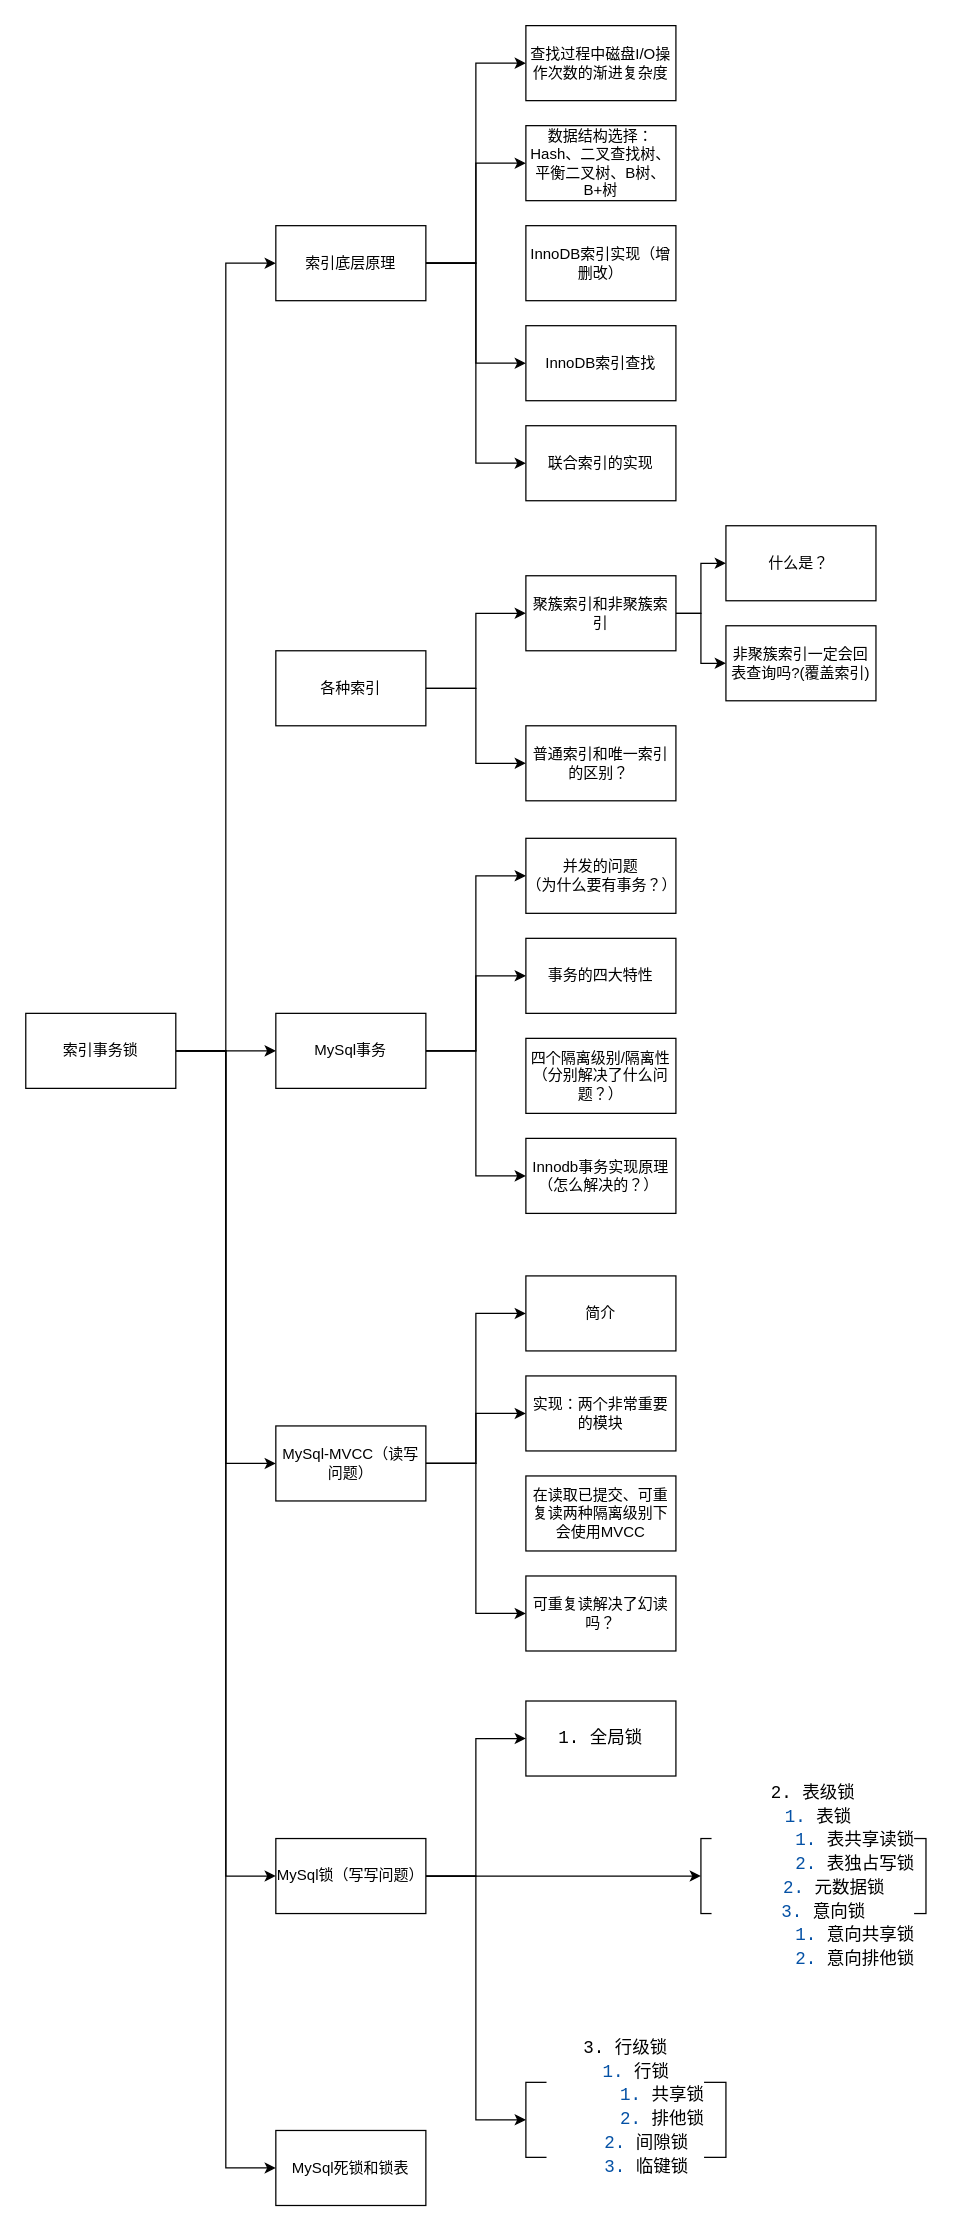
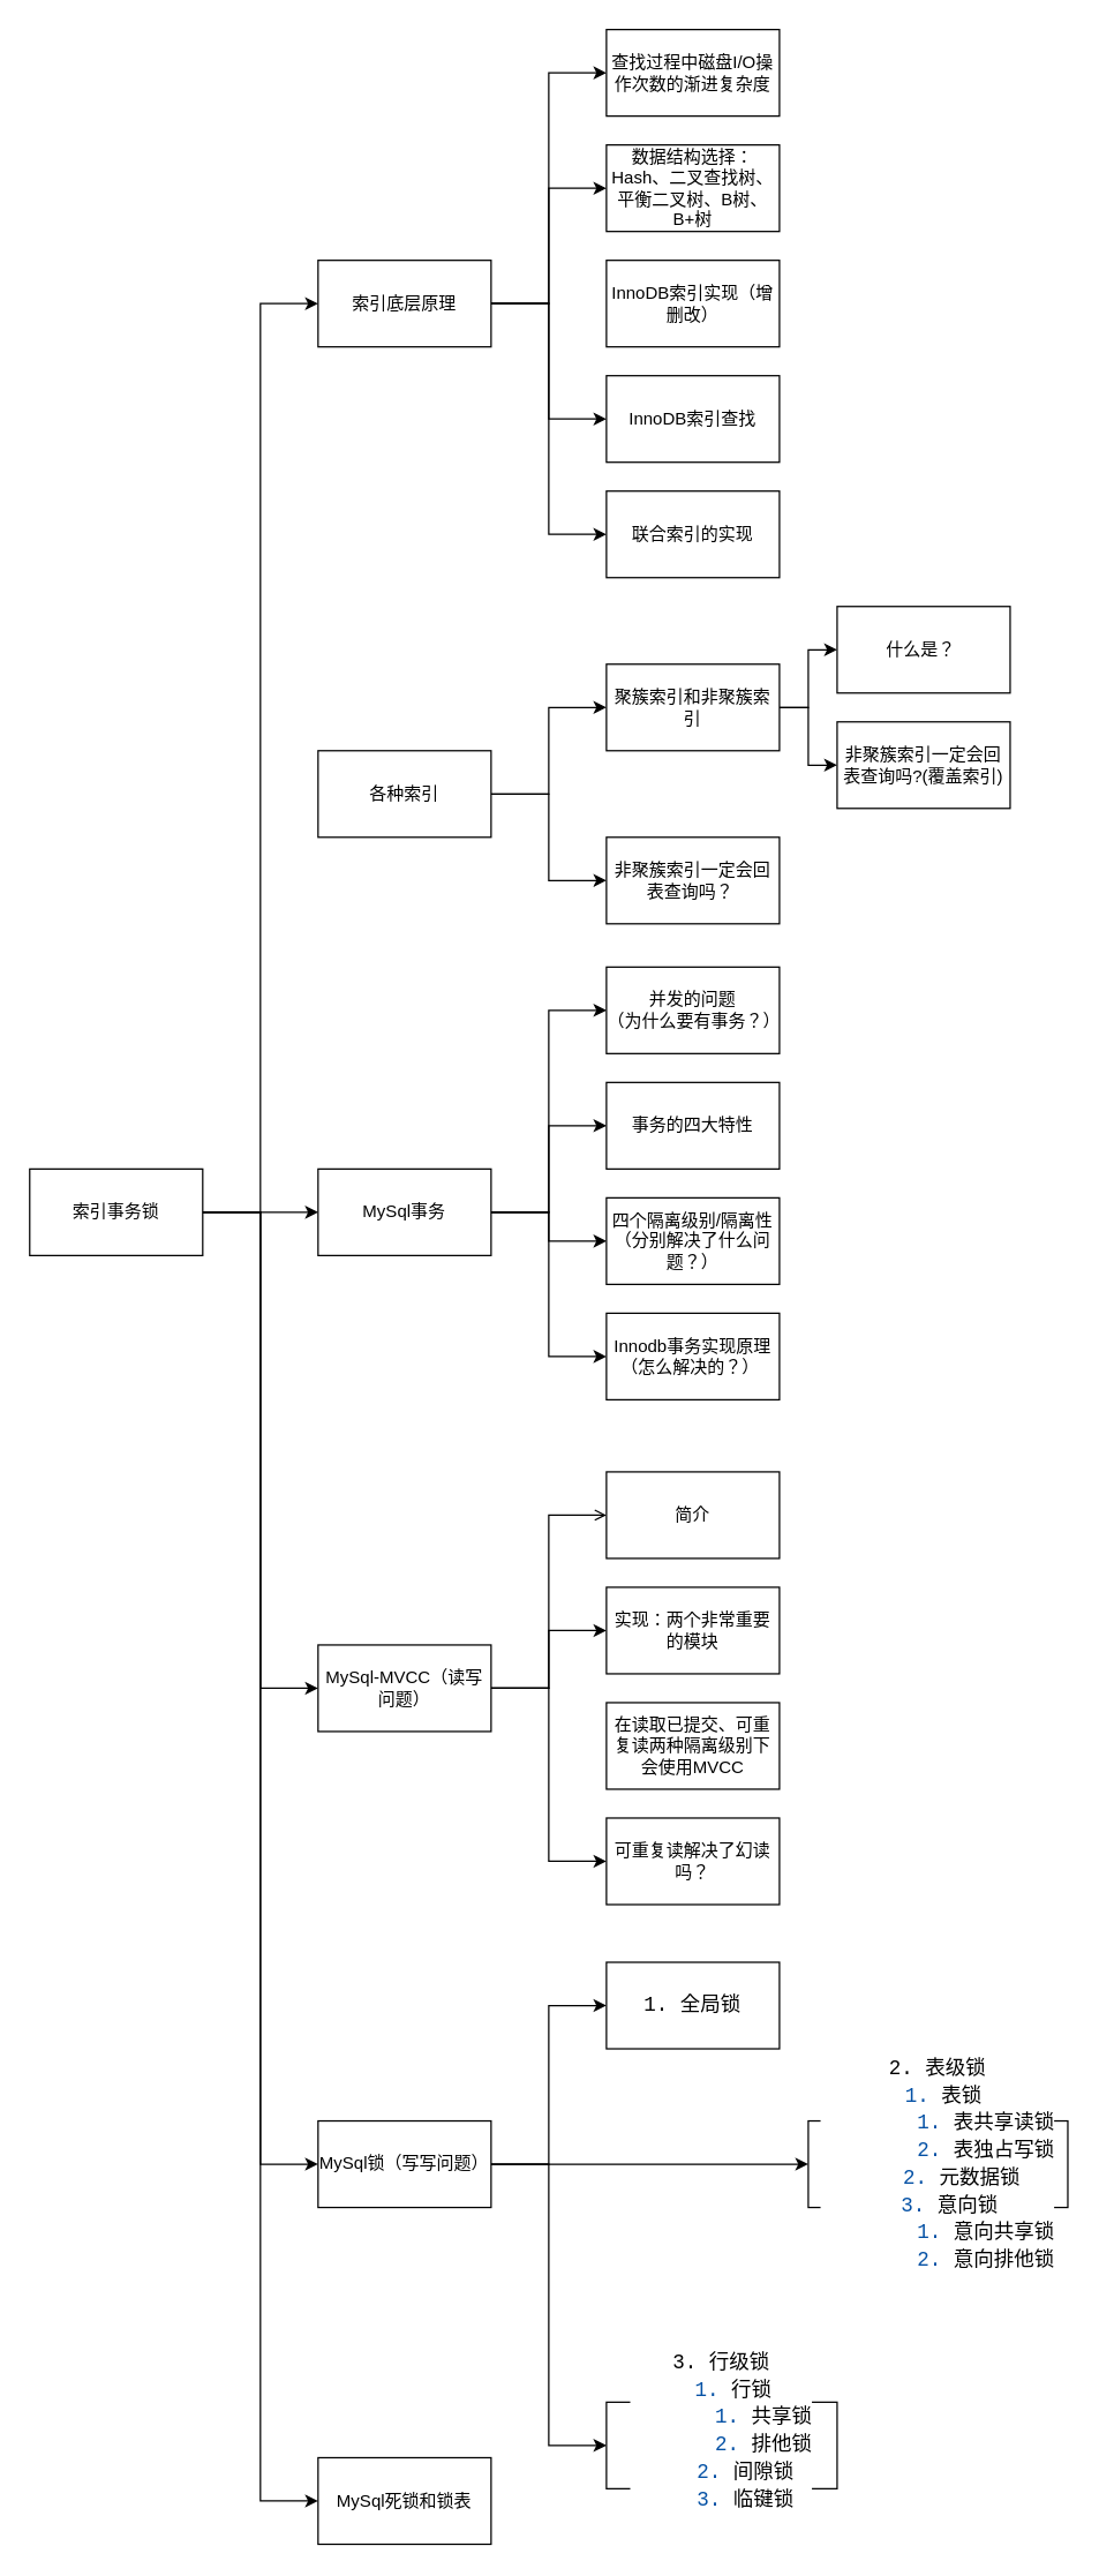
  <mxCell id="0" />
  <mxCell id="1" parent="0" />
  <mxCell id="2" value="" style="edgeStyle=orthogonalEdgeStyle;rounded=0;orthogonalLoop=1;jettySize=auto;html=1;entryX=0;entryY=0.5;entryDx=0;entryDy=0;" parent="1" source="7" target="12" edge="1"><mxGeometry relative="1" as="geometry" /></mxCell>
  <mxCell id="3" style="edgeStyle=orthogonalEdgeStyle;rounded=0;orthogonalLoop=1;jettySize=auto;html=1;entryX=0;entryY=0.5;entryDx=0;entryDy=0;" parent="1" source="7" target="20" edge="1"><mxGeometry relative="1" as="geometry" /></mxCell>
  <mxCell id="4" style="edgeStyle=orthogonalEdgeStyle;rounded=0;orthogonalLoop=1;jettySize=auto;html=1;entryX=0;entryY=0.5;entryDx=0;entryDy=0;" parent="1" source="7" target="24" edge="1"><mxGeometry relative="1" as="geometry" /></mxCell>
  <mxCell id="5" style="edgeStyle=orthogonalEdgeStyle;rounded=0;orthogonalLoop=1;jettySize=auto;html=1;entryX=0;entryY=0.5;entryDx=0;entryDy=0;" parent="1" source="7" target="28" edge="1"><mxGeometry relative="1" as="geometry" /></mxCell>
  <mxCell id="6" style="edgeStyle=orthogonalEdgeStyle;rounded=0;orthogonalLoop=1;jettySize=auto;html=1;entryX=0;entryY=0.5;entryDx=0;entryDy=0;" parent="1" source="7" target="29" edge="1"><mxGeometry relative="1" as="geometry" /></mxCell>
  <mxCell id="7" value="索引事务锁" style="rounded=0;whiteSpace=wrap;html=1;" parent="1" vertex="1"><mxGeometry x="20" y="810" width="120" height="60" as="geometry" /></mxCell>
  <mxCell id="8" value="" style="edgeStyle=orthogonalEdgeStyle;rounded=0;orthogonalLoop=1;jettySize=auto;html=1;entryX=0;entryY=0.5;entryDx=0;entryDy=0;" parent="1" source="12" target="30" edge="1"><mxGeometry relative="1" as="geometry" /></mxCell>
  <mxCell id="9" style="edgeStyle=orthogonalEdgeStyle;rounded=0;orthogonalLoop=1;jettySize=auto;html=1;entryX=0;entryY=0.5;entryDx=0;entryDy=0;" parent="1" source="12" target="31" edge="1"><mxGeometry relative="1" as="geometry" /></mxCell>
  <mxCell id="10" style="edgeStyle=orthogonalEdgeStyle;rounded=0;orthogonalLoop=1;jettySize=auto;html=1;entryX=0;entryY=0.5;entryDx=0;entryDy=0;" parent="1" source="12" target="33" edge="1"><mxGeometry relative="1" as="geometry" /></mxCell>
  <mxCell id="11" style="edgeStyle=orthogonalEdgeStyle;rounded=0;orthogonalLoop=1;jettySize=auto;html=1;entryX=0;entryY=0.5;entryDx=0;entryDy=0;" parent="1" source="12" target="34" edge="1"><mxGeometry relative="1" as="geometry" /></mxCell>
  <mxCell id="12" value="索引底层原理" style="rounded=0;whiteSpace=wrap;html=1;" parent="1" vertex="1"><mxGeometry x="220" y="180" width="120" height="60" as="geometry" /></mxCell>
  <mxCell id="13" value="" style="edgeStyle=orthogonalEdgeStyle;rounded=0;orthogonalLoop=1;jettySize=auto;html=1;entryX=0;entryY=0.5;entryDx=0;entryDy=0;" parent="1" source="15" target="37" edge="1"><mxGeometry relative="1" as="geometry" /></mxCell>
  <mxCell id="14" style="edgeStyle=orthogonalEdgeStyle;rounded=0;orthogonalLoop=1;jettySize=auto;html=1;entryX=0;entryY=0.5;entryDx=0;entryDy=0;" parent="1" source="15" target="38" edge="1"><mxGeometry relative="1" as="geometry" /></mxCell>
  <mxCell id="15" value="各种索引" style="rounded=0;whiteSpace=wrap;html=1;" parent="1" vertex="1"><mxGeometry x="220" y="520" width="120" height="60" as="geometry" /></mxCell>
  <mxCell id="16" value="" style="edgeStyle=orthogonalEdgeStyle;rounded=0;orthogonalLoop=1;jettySize=auto;html=1;entryX=0;entryY=0.5;entryDx=0;entryDy=0;" parent="1" source="20" target="41" edge="1"><mxGeometry relative="1" as="geometry" /></mxCell>
  <mxCell id="17" style="edgeStyle=orthogonalEdgeStyle;rounded=0;orthogonalLoop=1;jettySize=auto;html=1;entryX=0;entryY=0.5;entryDx=0;entryDy=0;" parent="1" source="20" target="42" edge="1"><mxGeometry relative="1" as="geometry" /></mxCell>
+ <mxCell id="18" style="edgeStyle=orthogonalEdgeStyle;rounded=0;orthogonalLoop=1;jettySize=auto;html=1;" parent="1" source="20" target="44" edge="1"><mxGeometry relative="1" as="geometry" /></mxCell>
  <mxCell id="19" style="edgeStyle=orthogonalEdgeStyle;rounded=0;orthogonalLoop=1;jettySize=auto;html=1;entryX=0;entryY=0.5;entryDx=0;entryDy=0;" parent="1" source="20" target="43" edge="1"><mxGeometry relative="1" as="geometry" /></mxCell>
  <mxCell id="20" value="MySql事务" style="rounded=0;whiteSpace=wrap;html=1;" parent="1" vertex="1"><mxGeometry x="220" y="810" width="120" height="60" as="geometry" /></mxCell>
- <mxCell id="21" value="" style="edgeStyle=orthogonalEdgeStyle;rounded=0;orthogonalLoop=1;jettySize=auto;html=1;entryX=0;entryY=0.5;entryDx=0;entryDy=0;" parent="1" source="24" target="45" edge="1"><mxGeometry relative="1" as="geometry" /></mxCell>
+ <mxCell id="21" value="" style="edgeStyle=orthogonalEdgeStyle;rounded=0;orthogonalLoop=1;jettySize=auto;html=1;entryX=0;entryY=0.5;entryDx=0;entryDy=0;endArrow=open;" parent="1" source="24" target="45" edge="1"><mxGeometry relative="1" as="geometry" /></mxCell>
  <mxCell id="22" style="edgeStyle=orthogonalEdgeStyle;rounded=0;orthogonalLoop=1;jettySize=auto;html=1;entryX=0;entryY=0.5;entryDx=0;entryDy=0;" parent="1" source="24" target="46" edge="1"><mxGeometry relative="1" as="geometry" /></mxCell>
  <mxCell id="23" style="edgeStyle=orthogonalEdgeStyle;rounded=0;orthogonalLoop=1;jettySize=auto;html=1;entryX=0;entryY=0.5;entryDx=0;entryDy=0;" parent="1" source="24" target="48" edge="1"><mxGeometry relative="1" as="geometry" /></mxCell>
  <mxCell id="24" value="MySql-MVCC（读写问题）" style="rounded=0;whiteSpace=wrap;html=1;" parent="1" vertex="1"><mxGeometry x="220" y="1140" width="120" height="60" as="geometry" /></mxCell>
  <mxCell id="25" value="" style="edgeStyle=orthogonalEdgeStyle;rounded=0;orthogonalLoop=1;jettySize=auto;html=1;entryX=0;entryY=0.5;entryDx=0;entryDy=0;" parent="1" source="28" target="49" edge="1"><mxGeometry relative="1" as="geometry" /></mxCell>
  <mxCell id="26" style="edgeStyle=orthogonalEdgeStyle;rounded=0;orthogonalLoop=1;jettySize=auto;html=1;entryX=0;entryY=0.5;entryDx=0;entryDy=0;" parent="1" source="28" target="51" edge="1"><mxGeometry relative="1" as="geometry" /></mxCell>
  <mxCell id="27" style="edgeStyle=orthogonalEdgeStyle;rounded=0;orthogonalLoop=1;jettySize=auto;html=1;entryX=0;entryY=0.5;entryDx=0;entryDy=0;" parent="1" source="28" target="50" edge="1"><mxGeometry relative="1" as="geometry" /></mxCell>
  <mxCell id="28" value="MySql锁（写写问题）" style="rounded=0;whiteSpace=wrap;html=1;" parent="1" vertex="1"><mxGeometry x="220" y="1470" width="120" height="60" as="geometry" /></mxCell>
  <mxCell id="29" value="MySql死锁和锁表" style="rounded=0;whiteSpace=wrap;html=1;" parent="1" vertex="1"><mxGeometry x="220" y="1703.5" width="120" height="60" as="geometry" /></mxCell>
  <mxCell id="30" value="&lt;div&gt;查找过程中磁盘I/O操作次数的渐进复杂度&lt;/div&gt;" style="rounded=0;whiteSpace=wrap;html=1;" parent="1" vertex="1"><mxGeometry x="420" y="20" width="120" height="60" as="geometry" /></mxCell>
  <mxCell id="31" value="数据结构选择：Hash、二叉查找树、平衡二叉树、B树、B+树" style="rounded=0;whiteSpace=wrap;html=1;" parent="1" vertex="1"><mxGeometry x="420" y="100" width="120" height="60" as="geometry" /></mxCell>
  <mxCell id="32" value="InnoDB索引实现（增删改）" style="rounded=0;whiteSpace=wrap;html=1;" parent="1" vertex="1"><mxGeometry x="420" y="180" width="120" height="60" as="geometry" /></mxCell>
  <mxCell id="33" value="InnoDB索引查找" style="rounded=0;whiteSpace=wrap;html=1;" parent="1" vertex="1"><mxGeometry x="420" y="260" width="120" height="60" as="geometry" /></mxCell>
  <mxCell id="34" value="联合索引的实现" style="rounded=0;whiteSpace=wrap;html=1;" parent="1" vertex="1"><mxGeometry x="420" y="340" width="120" height="60" as="geometry" /></mxCell>
  <mxCell id="35" value="" style="edgeStyle=orthogonalEdgeStyle;rounded=0;orthogonalLoop=1;jettySize=auto;html=1;" parent="1" source="37" target="39" edge="1"><mxGeometry relative="1" as="geometry" /></mxCell>
  <mxCell id="36" style="edgeStyle=orthogonalEdgeStyle;rounded=0;orthogonalLoop=1;jettySize=auto;html=1;entryX=0;entryY=0.5;entryDx=0;entryDy=0;" parent="1" source="37" target="40" edge="1"><mxGeometry relative="1" as="geometry" /></mxCell>
  <mxCell id="37" value="聚簇索引和非聚簇索引" style="rounded=0;whiteSpace=wrap;html=1;" parent="1" vertex="1"><mxGeometry x="420" y="460" width="120" height="60" as="geometry" /></mxCell>
- <mxCell id="38" value="普通索引和唯一索引的区别？&amp;nbsp;" style="rounded=0;whiteSpace=wrap;html=1;" parent="1" vertex="1"><mxGeometry x="420" y="580" width="120" height="60" as="geometry" /></mxCell>
+ <mxCell id="38" value="非聚簇索引一定会回表查询吗？&amp;nbsp;" style="rounded=0;whiteSpace=wrap;html=1;" parent="1" vertex="1"><mxGeometry x="420" y="580" width="120" height="60" as="geometry" /></mxCell>
  <mxCell id="39" value="什么是？&amp;nbsp;" style="rounded=0;whiteSpace=wrap;html=1;" parent="1" vertex="1"><mxGeometry x="580" y="420" width="120" height="60" as="geometry" /></mxCell>
  <mxCell id="40" value="非聚簇索引一定会回表查询吗?(覆盖索引)" style="rounded=0;whiteSpace=wrap;html=1;" parent="1" vertex="1"><mxGeometry x="580" y="500" width="120" height="60" as="geometry" /></mxCell>
  <mxCell id="41" value="并发的问题&lt;br&gt;（为什么要有事务？）" style="rounded=0;whiteSpace=wrap;html=1;" parent="1" vertex="1"><mxGeometry x="420" y="670" width="120" height="60" as="geometry" /></mxCell>
  <mxCell id="42" value="事务的四大特性" style="rounded=0;whiteSpace=wrap;html=1;" parent="1" vertex="1"><mxGeometry x="420" y="750" width="120" height="60" as="geometry" /></mxCell>
  <mxCell id="43" value="Innodb事务实现原理（怎么解决的？）&amp;nbsp;" style="rounded=0;whiteSpace=wrap;html=1;" parent="1" vertex="1"><mxGeometry x="420" y="910" width="120" height="60" as="geometry" /></mxCell>
  <mxCell id="44" value="四个隔离级别/隔离性（分别解决了什么问题？）" style="rounded=0;whiteSpace=wrap;html=1;" parent="1" vertex="1"><mxGeometry x="420" y="830" width="120" height="60" as="geometry" /></mxCell>
  <mxCell id="45" value="简介" style="rounded=0;whiteSpace=wrap;html=1;" parent="1" vertex="1"><mxGeometry x="420" y="1020" width="120" height="60" as="geometry" /></mxCell>
  <mxCell id="46" value="实现：两个非常重要的模块" style="rounded=0;whiteSpace=wrap;html=1;" parent="1" vertex="1"><mxGeometry x="420" y="1100" width="120" height="60" as="geometry" /></mxCell>
  <mxCell id="47" value="在读取已提交、可重复读两种隔离级别下会使用MVCC" style="rounded=0;whiteSpace=wrap;html=1;" parent="1" vertex="1"><mxGeometry x="420" y="1180" width="120" height="60" as="geometry" /></mxCell>
  <mxCell id="48" value="可重复读解决了幻读吗？" style="rounded=0;whiteSpace=wrap;html=1;" parent="1" vertex="1"><mxGeometry x="420" y="1260" width="120" height="60" as="geometry" /></mxCell>
  <mxCell id="49" value="&lt;div style=&quot;background-color: rgb(255, 255, 255); font-family: Consolas, &amp;quot;Courier New&amp;quot;, monospace; font-size: 14px; line-height: 19px;&quot;&gt;&lt;div&gt;2. 表级锁&lt;/div&gt;&lt;div&gt;&amp;nbsp;&lt;span style=&quot;color: #0451a5;&quot;&gt;1.&lt;/span&gt; 表锁&lt;/div&gt;&lt;div&gt;&amp;nbsp; &amp;nbsp; &amp;nbsp; &amp;nbsp; &lt;span style=&quot;color: #0451a5;&quot;&gt;1.&lt;/span&gt; 表共享读锁&lt;/div&gt;&lt;div&gt;&amp;nbsp; &amp;nbsp; &amp;nbsp; &amp;nbsp; &lt;span style=&quot;color: #0451a5;&quot;&gt;2.&lt;/span&gt; 表独占写锁&lt;/div&gt;&lt;div&gt;&amp;nbsp; &amp;nbsp; &lt;span style=&quot;color: #0451a5;&quot;&gt;2.&lt;/span&gt; 元数据锁&lt;/div&gt;&lt;div&gt;&amp;nbsp; &lt;span style=&quot;color: #0451a5;&quot;&gt;3.&lt;/span&gt; 意向锁&lt;/div&gt;&lt;div&gt;&amp;nbsp; &amp;nbsp; &amp;nbsp; &amp;nbsp; &lt;span style=&quot;color: #0451a5;&quot;&gt;1.&lt;/span&gt; 意向共享锁&lt;/div&gt;&lt;div&gt;&amp;nbsp; &amp;nbsp; &amp;nbsp; &amp;nbsp; &lt;span style=&quot;color: #0451a5;&quot;&gt;2.&lt;/span&gt; 意向排他锁&lt;/div&gt;&lt;/div&gt;" style="rounded=0;whiteSpace=wrap;html=1;" parent="1" vertex="1"><mxGeometry x="560" y="1470" width="180" height="60" as="geometry" /></mxCell>
  <mxCell id="50" value="&lt;div style=&quot;background-color: rgb(255, 255, 255); font-family: Consolas, &amp;quot;Courier New&amp;quot;, monospace; font-size: 14px; line-height: 19px;&quot;&gt;&lt;div&gt;3. 行级锁&lt;/div&gt;&lt;div&gt;&amp;nbsp; &lt;span style=&quot;color: #0451a5;&quot;&gt;1.&lt;/span&gt; 行锁&lt;/div&gt;&lt;div&gt;&amp;nbsp; &amp;nbsp; &amp;nbsp; &amp;nbsp;&lt;span style=&quot;color: #0451a5;&quot;&gt;1.&lt;/span&gt; 共享锁&lt;/div&gt;&lt;div&gt;&amp;nbsp; &amp;nbsp; &amp;nbsp; &amp;nbsp;&lt;span style=&quot;color: #0451a5;&quot;&gt;2.&lt;/span&gt; 排他锁&lt;/div&gt;&lt;div&gt;&amp;nbsp; &amp;nbsp; &lt;span style=&quot;color: #0451a5;&quot;&gt;2.&lt;/span&gt; 间隙锁&lt;/div&gt;&lt;div&gt;&amp;nbsp; &amp;nbsp; &lt;span style=&quot;color: #0451a5;&quot;&gt;3.&lt;/span&gt; 临键锁&lt;/div&gt;&lt;br&gt;&lt;/div&gt;" style="rounded=0;whiteSpace=wrap;html=1;" parent="1" vertex="1"><mxGeometry x="420" y="1665" width="160" height="60" as="geometry" /></mxCell>
  <mxCell id="51" value="&lt;div style=&quot;background-color: rgb(255, 255, 255); font-family: Consolas, &amp;quot;Courier New&amp;quot;, monospace; font-size: 14px; line-height: 19px;&quot;&gt;1. 全局锁&lt;/div&gt;" style="rounded=0;whiteSpace=wrap;html=1;" parent="1" vertex="1"><mxGeometry x="420" y="1360" width="120" height="60" as="geometry" /></mxCell>
